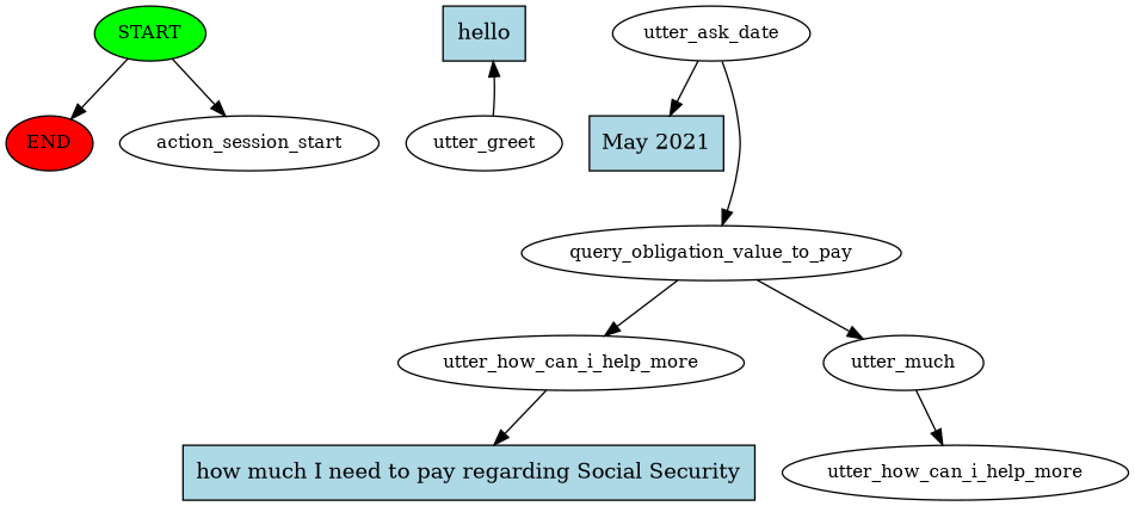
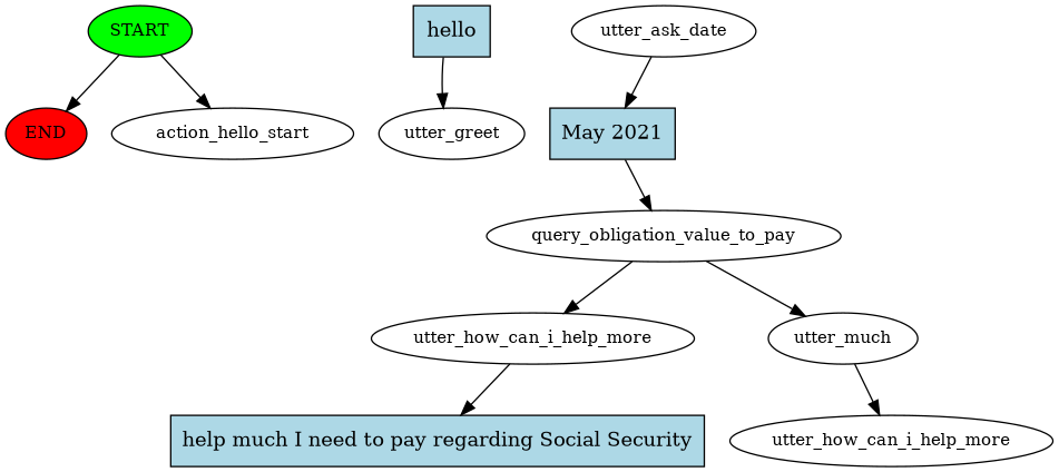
  digraph {
    node [fontsize=12]
    n1 [fillcolor=green label=START style=filled]
    n2 [fillcolor=red label=END style=filled]
-   n3 [label=action_session_start]
+   n3 [label=action_hello_start]
    n4 [fillcolor=lightblue label=hello shape=rect style=filled fontsize=""]
    n5 [label=utter_greet]
    n6 [label=utter_ask_date]
    n7 [fillcolor=lightblue label="May 2021" shape=rect style=filled fontsize=""]
    n8 [label=query_obligation_value_to_pay]
    n9 [label=utter_how_can_i_help_more]
    n10 [label=utter_much]
-   n11 [fillcolor=lightblue label="how much I need to pay regarding Social Security" shape=rect style=filled fontsize=""]
+   n11 [fillcolor=lightblue label="help much I need to pay regarding Social Security" shape=rect style=filled fontsize=""]
    n12 [label=utter_how_can_i_help_more]
    n1 -> n2
    n1 -> n3
-   n5 -> n4
+   n4 -> n5
    n6 -> n7
-   n6 -> n8
+   n7 -> n8
    n8 -> n9
    n8 -> n10
    n9 -> n11
    n10 -> n12
  }
